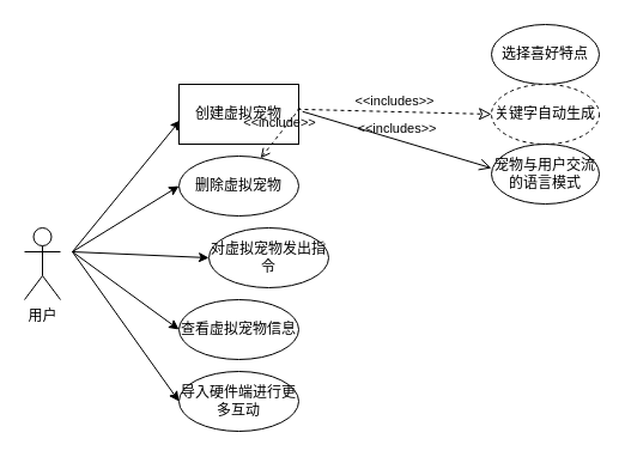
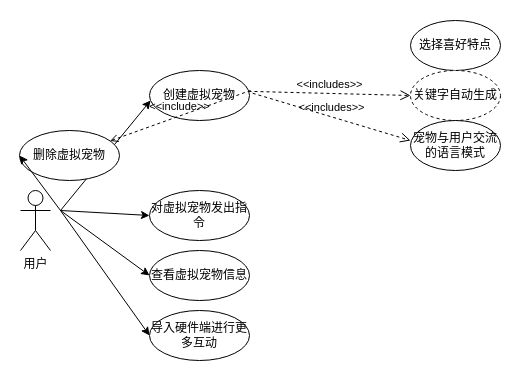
  <mxCell id="0" />
  <mxCell id="1" parent="0" />
  <mxCell id="2" value="用户" style="shape=umlActor;verticalLabelPosition=bottom;verticalAlign=top;html=1;outlineConnect=0;rounded=0;" vertex="1" parent="1"><mxGeometry x="20" y="190" width="30" height="60" as="geometry" /></mxCell>
  <mxCell id="3" value="" style="endArrow=classic;html=1;rounded=0;entryX=0.011;entryY=0.6;entryDx=0;entryDy=0;entryPerimeter=0;" edge="1" parent="1" target="5"><mxGeometry width="50" height="50" relative="1" as="geometry"><mxPoint x="60" y="210" as="sourcePoint" /><mxPoint x="100" y="130" as="targetPoint" /></mxGeometry></mxCell>
  <mxCell id="4" value="" style="endArrow=classic;html=1;rounded=0;entryX=0;entryY=0.5;entryDx=0;entryDy=0;" edge="1" parent="1" target="6"><mxGeometry width="50" height="50" relative="1" as="geometry"><mxPoint x="60" y="210" as="sourcePoint" /><mxPoint x="130" y="190" as="targetPoint" /></mxGeometry></mxCell>
- <mxCell id="5" value="创建虚拟宠物" style="whiteSpace=wrap;html=1;rounded=0;" vertex="1" parent="1"><mxGeometry x="149" y="70" width="100" height="50" as="geometry" /></mxCell>
- <mxCell id="6" value="对虚拟宠物发出指令" style="ellipse;whiteSpace=wrap;html=1;rounded=0;" vertex="1" parent="1"><mxGeometry x="174" y="190" width="100" height="50" as="geometry" /></mxCell>
- <mxCell id="7" value="删除虚拟宠物" style="ellipse;whiteSpace=wrap;html=1;rounded=0;" vertex="1" parent="1"><mxGeometry x="149" y="130" width="100" height="50" as="geometry" /></mxCell>
+ <mxCell id="5" value="创建虚拟宠物" style="ellipse;whiteSpace=wrap;html=1;rounded=0;" vertex="1" parent="1"><mxGeometry x="149" y="70" width="100" height="50" as="geometry" /></mxCell>
+ <mxCell id="6" value="对虚拟宠物发出指令" style="ellipse;whiteSpace=wrap;html=1;rounded=0;" vertex="1" parent="1"><mxGeometry x="149" y="190" width="100" height="50" as="geometry" /></mxCell>
+ <mxCell id="7" value="删除虚拟宠物" style="ellipse;whiteSpace=wrap;html=1;rounded=0;" vertex="1" parent="1"><mxGeometry x="19" y="130" width="100" height="50" as="geometry" /></mxCell>
  <mxCell id="8" value="" style="endArrow=classic;html=1;rounded=0;entryX=0;entryY=0.5;entryDx=0;entryDy=0;" edge="1" parent="1" target="7"><mxGeometry width="50" height="50" relative="1" as="geometry"><mxPoint x="60" y="210" as="sourcePoint" /><mxPoint x="140" y="170" as="targetPoint" /><Array as="points"><mxPoint x="60" y="210" /></Array></mxGeometry></mxCell>
  <mxCell id="9" value="查看虚拟宠物信息" style="ellipse;whiteSpace=wrap;html=1;rounded=0;" vertex="1" parent="1"><mxGeometry x="149" y="250" width="100" height="50" as="geometry" /></mxCell>
  <mxCell id="10" value="" style="endArrow=classic;html=1;rounded=0;entryX=0;entryY=0.5;entryDx=0;entryDy=0;" edge="1" parent="1" target="9"><mxGeometry width="50" height="50" relative="1" as="geometry"><mxPoint x="60" y="210" as="sourcePoint" /><mxPoint x="158" y="245" as="targetPoint" /></mxGeometry></mxCell>
  <mxCell id="11" value="选择喜好特点" style="ellipse;whiteSpace=wrap;html=1;rounded=0;" vertex="1" parent="1"><mxGeometry x="410" y="20" width="90" height="50" as="geometry" /></mxCell>
  <mxCell id="12" value="关键字自动生成" style="ellipse;whiteSpace=wrap;html=1;rounded=0;dashed=1;" vertex="1" parent="1"><mxGeometry x="410" y="70" width="90" height="50" as="geometry" /></mxCell>
  <mxCell id="13" value="宠物与用户交流的语言模式" style="ellipse;whiteSpace=wrap;html=1;rounded=0;" vertex="1" parent="1"><mxGeometry x="410" y="120" width="90" height="50" as="geometry" /></mxCell>
  <mxCell id="14" value="导入硬件端进行更多互动" style="ellipse;whiteSpace=wrap;html=1;rounded=0;" vertex="1" parent="1"><mxGeometry x="149" y="310" width="100" height="50" as="geometry" /></mxCell>
  <mxCell id="15" value="" style="endArrow=classic;html=1;rounded=0;entryX=0;entryY=0.5;entryDx=0;entryDy=0;" edge="1" parent="1" target="14"><mxGeometry width="50" height="50" relative="1" as="geometry"><mxPoint x="60" y="210" as="sourcePoint" /><mxPoint x="158" y="315" as="targetPoint" /><Array as="points"><mxPoint x="60" y="210" /></Array></mxGeometry></mxCell>
  <mxCell id="16" value="&amp;lt;&amp;lt;include&amp;gt;&amp;gt;" style="html=1;verticalAlign=bottom;labelBackgroundColor=none;endArrow=open;endFill=0;dashed=1;rounded=0;exitX=1.01;exitY=0.4;exitDx=0;exitDy=0;exitPerimeter=0;" edge="1" parent="1" source="5" target="7"><mxGeometry width="160" relative="1" as="geometry"><mxPoint x="210" y="20" as="sourcePoint" /><mxPoint x="370" y="20" as="targetPoint" /></mxGeometry></mxCell>
- <mxCell id="17" value="&amp;lt;&amp;lt;includes&amp;gt;&amp;gt;" style="endArrow=open;startArrow=none;endFill=0;startFill=0;endSize=8;html=1;verticalAlign=bottom;dashed=0;labelBackgroundColor=none;rounded=0;entryX=0;entryY=0.4;entryDx=0;entryDy=0;exitX=1.032;exitY=0.455;exitDx=0;exitDy=0;entryPerimeter=0;exitPerimeter=0;" edge="1" parent="1" source="5" target="13"><mxGeometry width="160" relative="1" as="geometry"><mxPoint x="30" y="-70" as="sourcePoint" /><mxPoint x="200" y="-20" as="targetPoint" /></mxGeometry></mxCell>
- <mxCell id="18" value="&amp;lt;&amp;lt;includes&amp;gt;&amp;gt;" style="endArrow=classic;startArrow=none;endFill=0;startFill=0;endSize=8;html=1;verticalAlign=bottom;dashed=1;labelBackgroundColor=none;rounded=0;entryX=0;entryY=0.5;entryDx=0;entryDy=0;exitX=0.99;exitY=0.417;exitDx=0;exitDy=0;exitPerimeter=0;" edge="1" parent="1" source="5" target="12"><mxGeometry width="160" relative="1" as="geometry"><mxPoint x="230" y="-80" as="sourcePoint" /><mxPoint x="400" y="-30" as="targetPoint" /></mxGeometry></mxCell>
+ <mxCell id="17" value="&amp;lt;&amp;lt;includes&amp;gt;&amp;gt;" style="endArrow=open;startArrow=none;endFill=0;startFill=0;endSize=8;html=1;verticalAlign=bottom;dashed=1;labelBackgroundColor=none;rounded=0;entryX=0;entryY=0.4;entryDx=0;entryDy=0;exitX=1.032;exitY=0.455;exitDx=0;exitDy=0;entryPerimeter=0;exitPerimeter=0;" edge="1" parent="1" source="5" target="13"><mxGeometry width="160" relative="1" as="geometry"><mxPoint x="30" y="-70" as="sourcePoint" /><mxPoint x="200" y="-20" as="targetPoint" /></mxGeometry></mxCell>
+ <mxCell id="18" value="&amp;lt;&amp;lt;includes&amp;gt;&amp;gt;" style="endArrow=open;startArrow=none;endFill=0;startFill=0;endSize=8;html=1;verticalAlign=bottom;dashed=1;labelBackgroundColor=none;rounded=0;entryX=0;entryY=0.5;entryDx=0;entryDy=0;exitX=0.99;exitY=0.417;exitDx=0;exitDy=0;exitPerimeter=0;" edge="1" parent="1" source="5" target="12"><mxGeometry width="160" relative="1" as="geometry"><mxPoint x="230" y="-80" as="sourcePoint" /><mxPoint x="400" y="-30" as="targetPoint" /></mxGeometry></mxCell>
